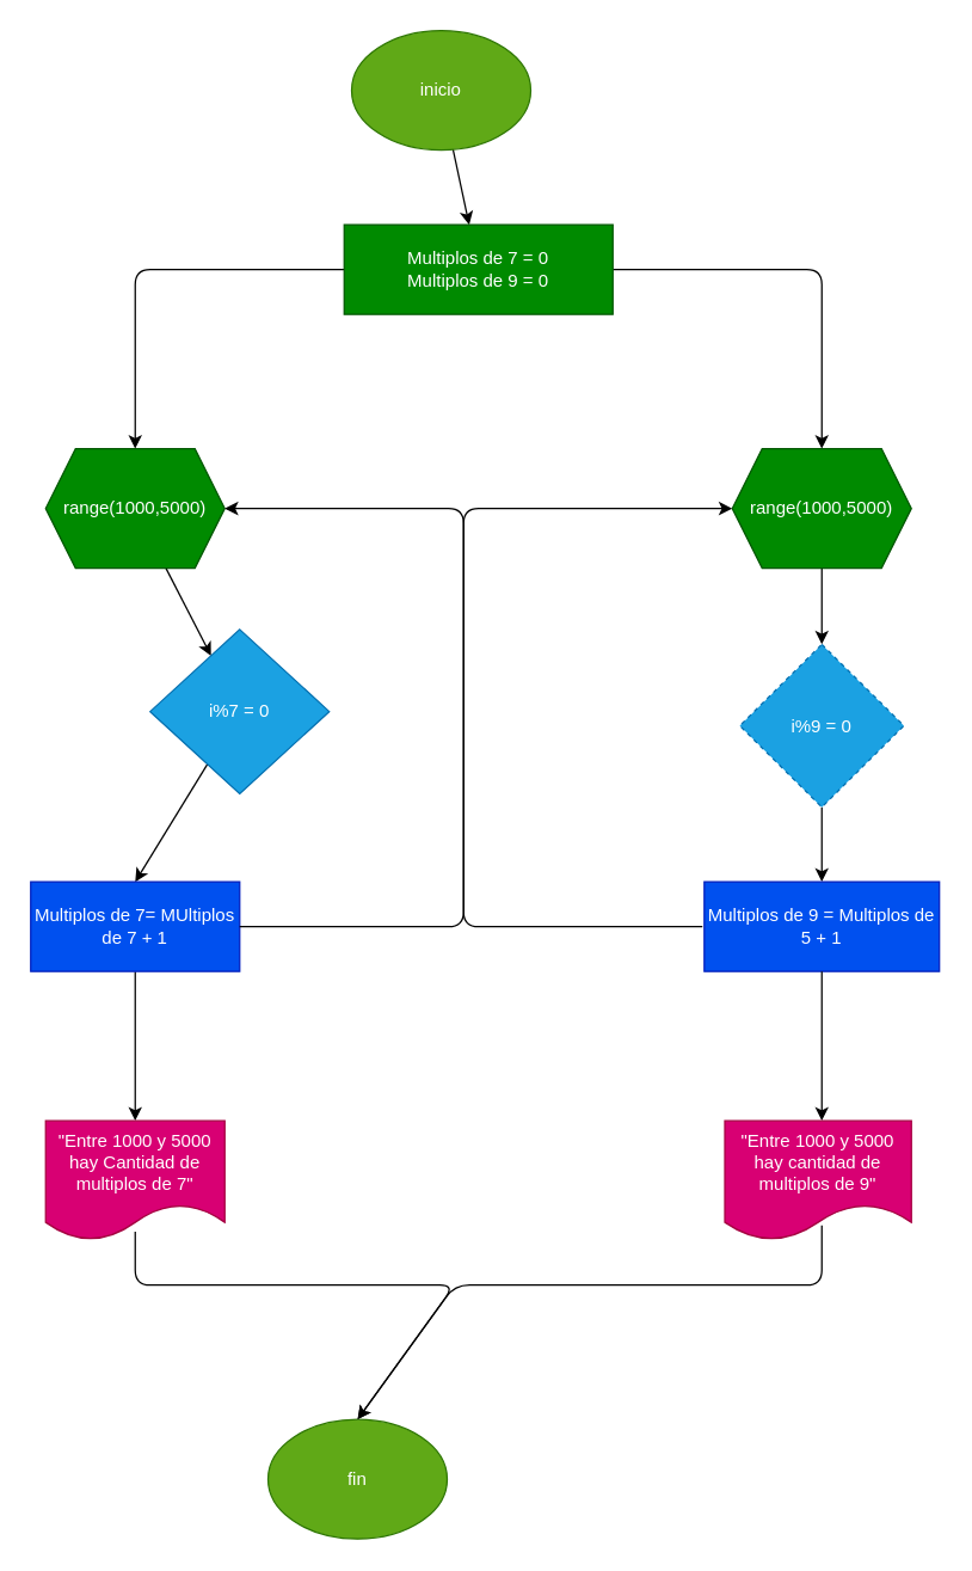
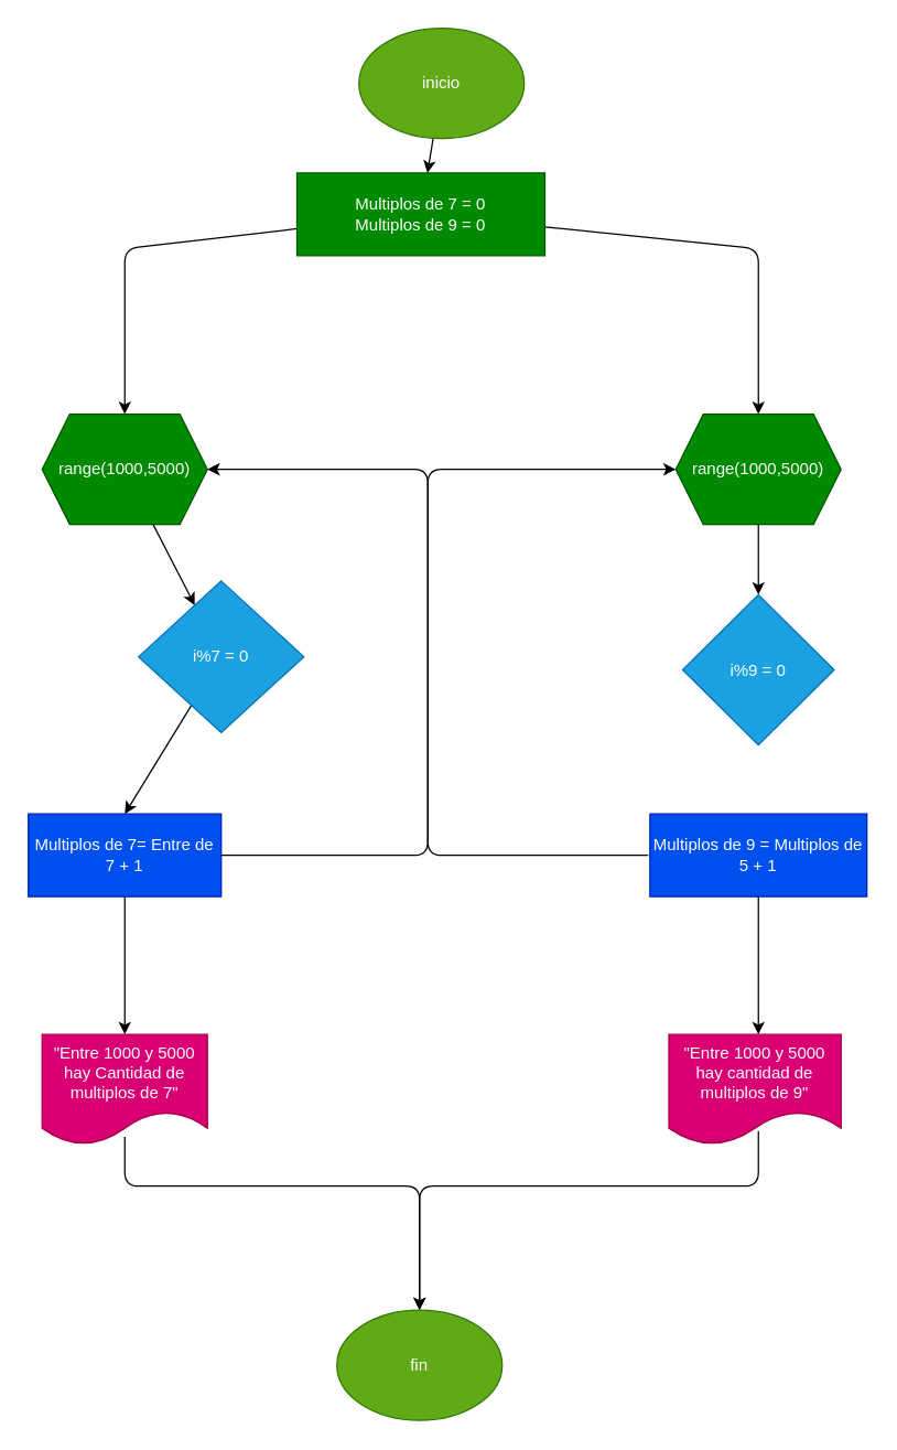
  <mxCell id="0" />
  <mxCell id="1" parent="0" />
  <mxCell id="2" value="" style="edgeStyle=none;html=1;" edge="1" parent="1" source="3" target="6"><mxGeometry relative="1" as="geometry" /></mxCell>
- <mxCell id="3" value="inicio" style="ellipse;whiteSpace=wrap;html=1;fillColor=#60a917;fontColor=#ffffff;strokeColor=#2D7600;" vertex="1" parent="1"><mxGeometry x="235" y="20" width="120" height="80" as="geometry" /></mxCell>
+ <mxCell id="3" value="inicio" style="ellipse;whiteSpace=wrap;html=1;fillColor=#60a917;fontColor=#ffffff;strokeColor=#2D7600;" vertex="1" parent="1"><mxGeometry x="260" y="20" width="120" height="80" as="geometry" /></mxCell>
  <mxCell id="4" value="" style="edgeStyle=none;html=1;" edge="1" parent="1" source="6" target="8"><mxGeometry relative="1" as="geometry"><Array as="points"><mxPoint x="90" y="180" /></Array></mxGeometry></mxCell>
  <mxCell id="5" value="" style="edgeStyle=none;html=1;" edge="1" parent="1" source="6" target="10"><mxGeometry relative="1" as="geometry"><Array as="points"><mxPoint x="550" y="180" /></Array></mxGeometry></mxCell>
- <mxCell id="6" value="Multiplos de 7 = 0&lt;br&gt;Multiplos de 9 = 0" style="whiteSpace=wrap;html=1;fillColor=#008a00;fontColor=#ffffff;strokeColor=#005700;" vertex="1" parent="1"><mxGeometry x="230" y="150" width="180" height="60" as="geometry" /></mxCell>
+ <mxCell id="6" value="Multiplos de 7 = 0&lt;br&gt;Multiplos de 9 = 0" style="whiteSpace=wrap;html=1;fillColor=#008a00;fontColor=#ffffff;strokeColor=#005700;" vertex="1" parent="1"><mxGeometry x="215" y="125" width="180" height="60" as="geometry" /></mxCell>
  <mxCell id="7" value="" style="edgeStyle=none;html=1;" edge="1" parent="1" source="8" target="12"><mxGeometry relative="1" as="geometry" /></mxCell>
  <mxCell id="8" value="range(1000,5000)" style="shape=hexagon;perimeter=hexagonPerimeter2;whiteSpace=wrap;html=1;fixedSize=1;fillColor=#008a00;fontColor=#ffffff;strokeColor=#005700;" vertex="1" parent="1"><mxGeometry x="30" y="300" width="120" height="80" as="geometry" /></mxCell>
  <mxCell id="9" value="" style="edgeStyle=none;html=1;" edge="1" parent="1" source="10" target="14"><mxGeometry relative="1" as="geometry" /></mxCell>
  <mxCell id="10" value="range(1000,5000)" style="shape=hexagon;perimeter=hexagonPerimeter2;whiteSpace=wrap;html=1;fixedSize=1;fillColor=#008a00;fontColor=#ffffff;strokeColor=#005700;" vertex="1" parent="1"><mxGeometry x="490" y="300" width="120" height="80" as="geometry" /></mxCell>
  <mxCell id="11" value="" style="edgeStyle=none;html=1;" edge="1" parent="1" source="12"><mxGeometry relative="1" as="geometry"><mxPoint x="90" y="590" as="targetPoint" /></mxGeometry></mxCell>
  <mxCell id="12" value="i%7 = 0" style="rhombus;whiteSpace=wrap;html=1;fillColor=#1ba1e2;fontColor=#ffffff;strokeColor=#006EAF;" vertex="1" parent="1"><mxGeometry x="100" y="421" width="120" height="110" as="geometry" /></mxCell>
- <mxCell id="13" value="" style="edgeStyle=none;html=1;" edge="1" parent="1" source="14" target="17"><mxGeometry relative="1" as="geometry" /></mxCell>
- <mxCell id="14" value="i%9 = 0" style="rhombus;whiteSpace=wrap;html=1;fillColor=#1ba1e2;fontColor=#ffffff;strokeColor=#006EAF;dashed=1;" vertex="1" parent="1"><mxGeometry x="495" y="431" width="110" height="109" as="geometry" /></mxCell>
+ <mxCell id="14" value="i%9 = 0" style="rhombus;whiteSpace=wrap;html=1;fillColor=#1ba1e2;fontColor=#ffffff;strokeColor=#006EAF;" vertex="1" parent="1"><mxGeometry x="495" y="431" width="110" height="109" as="geometry" /></mxCell>
  <mxCell id="15" value="" style="edgeStyle=none;html=1;" edge="1" parent="1" source="16" target="18"><mxGeometry relative="1" as="geometry"><Array as="points"><mxPoint x="90" y="700" /></Array></mxGeometry></mxCell>
- <mxCell id="16" value="Multiplos de 7= MUltiplos de 7 + 1" style="rounded=0;whiteSpace=wrap;html=1;fillColor=#0050ef;fontColor=#ffffff;strokeColor=#001DBC;" vertex="1" parent="1"><mxGeometry x="20" y="590" width="140" height="60" as="geometry" /></mxCell>
+ <mxCell id="16" value="Multiplos de 7= Entre de 7 + 1" style="rounded=0;whiteSpace=wrap;html=1;fillColor=#0050ef;fontColor=#ffffff;strokeColor=#001DBC;" vertex="1" parent="1"><mxGeometry x="20" y="590" width="140" height="60" as="geometry" /></mxCell>
  <mxCell id="17" value="Multiplos de 9 = Multiplos de 5 + 1" style="whiteSpace=wrap;html=1;fillColor=#0050ef;fontColor=#ffffff;strokeColor=#001DBC;" vertex="1" parent="1"><mxGeometry x="471.25" y="590" width="157.5" height="60" as="geometry" /></mxCell>
  <mxCell id="18" value="&quot;Entre 1000 y 5000 hay Cantidad de multiplos de 7&quot;" style="shape=document;whiteSpace=wrap;html=1;boundedLbl=1;rounded=0;fillColor=#d80073;fontColor=#ffffff;strokeColor=#A50040;" vertex="1" parent="1"><mxGeometry x="30" y="750" width="120" height="80" as="geometry" /></mxCell>
  <mxCell id="19" value="" style="endArrow=classic;html=1;exitX=0.5;exitY=1;exitDx=0;exitDy=0;" edge="1" parent="1" source="17"><mxGeometry width="50" height="50" relative="1" as="geometry"><mxPoint x="290" y="620" as="sourcePoint" /><mxPoint x="550" y="750" as="targetPoint" /><Array as="points"><mxPoint x="550" y="700" /></Array></mxGeometry></mxCell>
  <mxCell id="20" value="&quot;Entre 1000 y 5000 hay cantidad de multiplos de 9&quot;" style="shape=document;whiteSpace=wrap;html=1;boundedLbl=1;fillColor=#d80073;fontColor=#ffffff;strokeColor=#A50040;" vertex="1" parent="1"><mxGeometry x="485" y="750" width="125" height="80" as="geometry" /></mxCell>
- <mxCell id="21" value="fin" style="ellipse;whiteSpace=wrap;html=1;fillColor=#60a917;fontColor=#ffffff;strokeColor=#2D7600;" vertex="1" parent="1"><mxGeometry x="179" y="950" width="120" height="80" as="geometry" /></mxCell>
+ <mxCell id="21" value="fin" style="ellipse;whiteSpace=wrap;html=1;fillColor=#60a917;fontColor=#ffffff;strokeColor=#2D7600;" vertex="1" parent="1"><mxGeometry x="244" y="950" width="120" height="80" as="geometry" /></mxCell>
  <mxCell id="22" value="" style="endArrow=classic;html=1;exitX=0.5;exitY=0.929;exitDx=0;exitDy=0;exitPerimeter=0;entryX=0.5;entryY=0;entryDx=0;entryDy=0;" edge="1" parent="1" source="18" target="21"><mxGeometry width="50" height="50" relative="1" as="geometry"><mxPoint x="290" y="890" as="sourcePoint" /><mxPoint x="300" y="910" as="targetPoint" /><Array as="points"><mxPoint x="90" y="860" /><mxPoint x="304" y="860" /></Array></mxGeometry></mxCell>
  <mxCell id="23" value="" style="endArrow=classic;html=1;exitX=0.52;exitY=0.875;exitDx=0;exitDy=0;exitPerimeter=0;entryX=0.5;entryY=0;entryDx=0;entryDy=0;" edge="1" parent="1" source="20" target="21"><mxGeometry width="50" height="50" relative="1" as="geometry"><mxPoint x="290" y="890" as="sourcePoint" /><mxPoint x="310" y="940" as="targetPoint" /><Array as="points"><mxPoint x="550" y="860" /><mxPoint x="304" y="860" /></Array></mxGeometry></mxCell>
  <mxCell id="24" value="" style="endArrow=classic;html=1;entryX=1;entryY=0.5;entryDx=0;entryDy=0;exitX=1;exitY=0.5;exitDx=0;exitDy=0;" edge="1" parent="1" source="16" target="8"><mxGeometry width="50" height="50" relative="1" as="geometry"><mxPoint x="290" y="590" as="sourcePoint" /><mxPoint x="340" y="540" as="targetPoint" /><Array as="points"><mxPoint x="310" y="620" /><mxPoint x="310" y="340" /></Array></mxGeometry></mxCell>
  <mxCell id="25" value="" style="endArrow=classic;html=1;entryX=0;entryY=0.5;entryDx=0;entryDy=0;" edge="1" parent="1" target="10"><mxGeometry width="50" height="50" relative="1" as="geometry"><mxPoint x="470" y="620" as="sourcePoint" /><mxPoint x="340" y="580" as="targetPoint" /><Array as="points"><mxPoint x="310" y="620" /><mxPoint x="310" y="340" /></Array></mxGeometry></mxCell>
